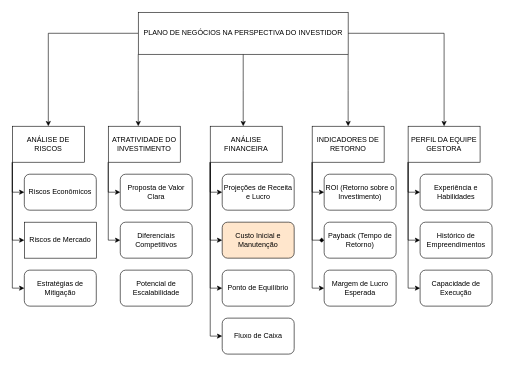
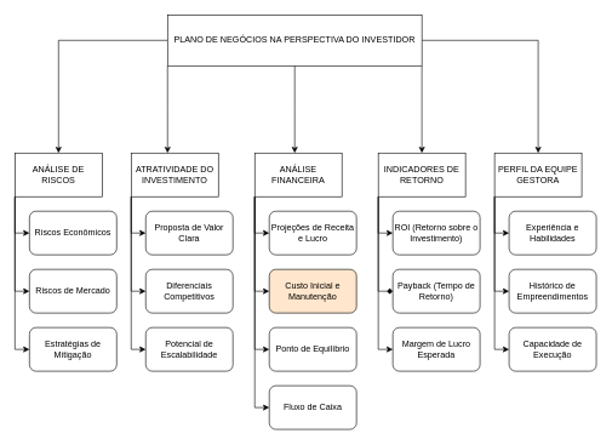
  <mxCell id="0" />
  <mxCell id="1" parent="0" />
  <mxCell id="2" style="rounded=0;orthogonalLoop=1;jettySize=auto;html=1;edgeStyle=orthogonalEdgeStyle;" edge="1" parent="1" source="7"><mxGeometry relative="1" as="geometry"><mxPoint x="405" y="210" as="targetPoint" /></mxGeometry></mxCell>
  <mxCell id="3" style="edgeStyle=orthogonalEdgeStyle;rounded=0;orthogonalLoop=1;jettySize=auto;html=1;exitX=0;exitY=1;exitDx=0;exitDy=0;" edge="1" parent="1" source="7"><mxGeometry relative="1" as="geometry"><mxPoint x="230" y="210" as="targetPoint" /></mxGeometry></mxCell>
  <mxCell id="4" style="edgeStyle=orthogonalEdgeStyle;rounded=0;orthogonalLoop=1;jettySize=auto;html=1;exitX=1;exitY=1;exitDx=0;exitDy=0;" edge="1" parent="1" source="7"><mxGeometry relative="1" as="geometry"><mxPoint x="580" y="210" as="targetPoint" /></mxGeometry></mxCell>
  <mxCell id="5" style="edgeStyle=orthogonalEdgeStyle;rounded=0;orthogonalLoop=1;jettySize=auto;html=1;exitX=0;exitY=0.5;exitDx=0;exitDy=0;entryX=0.5;entryY=0;entryDx=0;entryDy=0;" edge="1" parent="1" source="7" target="31"><mxGeometry relative="1" as="geometry" /></mxCell>
  <mxCell id="6" style="edgeStyle=orthogonalEdgeStyle;rounded=0;orthogonalLoop=1;jettySize=auto;html=1;exitX=1;exitY=0.5;exitDx=0;exitDy=0;entryX=0.5;entryY=0;entryDx=0;entryDy=0;" edge="1" parent="1" source="7" target="27"><mxGeometry relative="1" as="geometry" /></mxCell>
  <mxCell id="7" value="&lt;div&gt;PLANO DE NEGÓCIOS NA PERSPECTIVA DO&amp;nbsp;&lt;span style=&quot;background-color: initial;&quot;&gt;INVESTIDOR&lt;/span&gt;&lt;/div&gt;" style="rounded=0;whiteSpace=wrap;html=1;" vertex="1" parent="1"><mxGeometry x="230" y="20" width="350" height="70" as="geometry" /></mxCell>
  <mxCell id="8" style="edgeStyle=orthogonalEdgeStyle;rounded=0;orthogonalLoop=1;jettySize=auto;html=1;exitX=0;exitY=1;exitDx=0;exitDy=0;entryX=0;entryY=0.5;entryDx=0;entryDy=0;" edge="1" parent="1" source="12" target="37"><mxGeometry relative="1" as="geometry" /></mxCell>
  <mxCell id="9" style="edgeStyle=orthogonalEdgeStyle;rounded=0;orthogonalLoop=1;jettySize=auto;html=1;exitX=0;exitY=1;exitDx=0;exitDy=0;entryX=0;entryY=0.5;entryDx=0;entryDy=0;" edge="1" parent="1" source="12" target="35"><mxGeometry relative="1" as="geometry" /></mxCell>
  <mxCell id="10" style="edgeStyle=orthogonalEdgeStyle;rounded=0;orthogonalLoop=1;jettySize=auto;html=1;exitX=0;exitY=1;exitDx=0;exitDy=0;entryX=0;entryY=0.5;entryDx=0;entryDy=0;" edge="1" parent="1" source="12" target="36"><mxGeometry relative="1" as="geometry" /></mxCell>
  <mxCell id="11" style="edgeStyle=orthogonalEdgeStyle;rounded=0;orthogonalLoop=1;jettySize=auto;html=1;exitX=0;exitY=1;exitDx=0;exitDy=0;entryX=0;entryY=0.5;entryDx=0;entryDy=0;" edge="1" parent="1" source="12" target="44"><mxGeometry relative="1" as="geometry" /></mxCell>
  <mxCell id="12" value="ANÁLISE FINANCEIRA" style="rounded=0;whiteSpace=wrap;html=1;" vertex="1" parent="1"><mxGeometry x="350" y="210" width="120" height="60" as="geometry" /></mxCell>
  <mxCell id="13" style="edgeStyle=orthogonalEdgeStyle;rounded=0;orthogonalLoop=1;jettySize=auto;html=1;exitX=0;exitY=1;exitDx=0;exitDy=0;entryX=0;entryY=0.5;entryDx=0;entryDy=0;" edge="1" parent="1" source="16" target="40"><mxGeometry relative="1" as="geometry" /></mxCell>
  <mxCell id="14" style="edgeStyle=orthogonalEdgeStyle;rounded=0;orthogonalLoop=1;jettySize=auto;html=1;exitX=0;exitY=1;exitDx=0;exitDy=0;entryX=0;entryY=0.5;entryDx=0;entryDy=0;" edge="1" parent="1" source="16" target="38"><mxGeometry relative="1" as="geometry" /></mxCell>
  <mxCell id="15" style="edgeStyle=orthogonalEdgeStyle;rounded=0;orthogonalLoop=1;jettySize=auto;html=1;exitX=0;exitY=1;exitDx=0;exitDy=0;entryX=0;entryY=0.5;entryDx=0;entryDy=0;endArrow=diamond;" edge="1" parent="1" source="16" target="39"><mxGeometry relative="1" as="geometry" /></mxCell>
  <mxCell id="16" value="INDICADORES DE RETORNO" style="rounded=0;whiteSpace=wrap;html=1;" vertex="1" parent="1"><mxGeometry x="520" y="210" width="120" height="60" as="geometry" /></mxCell>
+ <mxCell id="17" style="edgeStyle=orthogonalEdgeStyle;rounded=0;orthogonalLoop=1;jettySize=auto;html=1;exitX=0;exitY=1;exitDx=0;exitDy=0;entryX=0;entryY=0.5;entryDx=0;entryDy=0;" edge="1" parent="1" source="20" target="23"><mxGeometry relative="1" as="geometry"><Array as="points"><mxPoint x="180" y="480" /></Array></mxGeometry></mxCell>
  <mxCell id="18" style="edgeStyle=orthogonalEdgeStyle;rounded=0;orthogonalLoop=1;jettySize=auto;html=1;exitX=0;exitY=1;exitDx=0;exitDy=0;entryX=0;entryY=0.5;entryDx=0;entryDy=0;" edge="1" parent="1" source="20" target="22"><mxGeometry relative="1" as="geometry" /></mxCell>
  <mxCell id="19" style="edgeStyle=orthogonalEdgeStyle;rounded=0;orthogonalLoop=1;jettySize=auto;html=1;exitX=0;exitY=1;exitDx=0;exitDy=0;entryX=0;entryY=0.5;entryDx=0;entryDy=0;" edge="1" parent="1" source="20" target="21"><mxGeometry relative="1" as="geometry" /></mxCell>
  <mxCell id="20" value="ATRATIVIDADE DO INVESTIMENTO" style="rounded=0;whiteSpace=wrap;html=1;" vertex="1" parent="1"><mxGeometry x="180" y="210" width="120" height="60" as="geometry" /></mxCell>
  <mxCell id="21" value="&lt;div&gt;Proposta de Valor Clara&lt;/div&gt;" style="rounded=1;whiteSpace=wrap;html=1;" vertex="1" parent="1"><mxGeometry x="200" y="290" width="120" height="60" as="geometry" /></mxCell>
  <mxCell id="22" value="Diferenciais Competitivos" style="rounded=1;whiteSpace=wrap;html=1;" vertex="1" parent="1"><mxGeometry x="200" y="370" width="120" height="60" as="geometry" /></mxCell>
  <mxCell id="23" value="Potencial de Escalabilidade" style="rounded=1;whiteSpace=wrap;html=1;" vertex="1" parent="1"><mxGeometry x="200" y="450" width="120" height="60" as="geometry" /></mxCell>
  <mxCell id="24" style="edgeStyle=orthogonalEdgeStyle;rounded=0;orthogonalLoop=1;jettySize=auto;html=1;exitX=0;exitY=1;exitDx=0;exitDy=0;entryX=0;entryY=0.5;entryDx=0;entryDy=0;" edge="1" parent="1" source="27" target="43"><mxGeometry relative="1" as="geometry" /></mxCell>
  <mxCell id="25" style="edgeStyle=orthogonalEdgeStyle;rounded=0;orthogonalLoop=1;jettySize=auto;html=1;exitX=0;exitY=1;exitDx=0;exitDy=0;entryX=0;entryY=0.5;entryDx=0;entryDy=0;" edge="1" parent="1" source="27" target="42"><mxGeometry relative="1" as="geometry" /></mxCell>
  <mxCell id="26" style="edgeStyle=orthogonalEdgeStyle;rounded=0;orthogonalLoop=1;jettySize=auto;html=1;exitX=0;exitY=1;exitDx=0;exitDy=0;entryX=0;entryY=0.5;entryDx=0;entryDy=0;" edge="1" parent="1" source="27" target="41"><mxGeometry relative="1" as="geometry" /></mxCell>
  <mxCell id="27" value="PERFIL DA EQUIPE GESTORA" style="rounded=0;whiteSpace=wrap;html=1;" vertex="1" parent="1"><mxGeometry x="680" y="210" width="120" height="60" as="geometry" /></mxCell>
  <mxCell id="28" style="edgeStyle=orthogonalEdgeStyle;rounded=0;orthogonalLoop=1;jettySize=auto;html=1;exitX=0;exitY=1;exitDx=0;exitDy=0;entryX=0;entryY=0.5;entryDx=0;entryDy=0;" edge="1" parent="1" source="31" target="34"><mxGeometry relative="1" as="geometry" /></mxCell>
  <mxCell id="29" style="edgeStyle=orthogonalEdgeStyle;rounded=0;orthogonalLoop=1;jettySize=auto;html=1;exitX=0;exitY=1;exitDx=0;exitDy=0;entryX=0;entryY=0.5;entryDx=0;entryDy=0;" edge="1" parent="1" source="31" target="33"><mxGeometry relative="1" as="geometry" /></mxCell>
  <mxCell id="30" style="edgeStyle=orthogonalEdgeStyle;rounded=0;orthogonalLoop=1;jettySize=auto;html=1;exitX=0;exitY=1;exitDx=0;exitDy=0;entryX=0;entryY=0.5;entryDx=0;entryDy=0;" edge="1" parent="1" source="31" target="32"><mxGeometry relative="1" as="geometry" /></mxCell>
  <mxCell id="31" value="ANÁLISE DE RISCOS" style="rounded=0;whiteSpace=wrap;html=1;" vertex="1" parent="1"><mxGeometry x="20" y="210" width="120" height="60" as="geometry" /></mxCell>
  <mxCell id="32" value="Riscos Econômicos" style="rounded=1;whiteSpace=wrap;html=1;" vertex="1" parent="1"><mxGeometry x="40" y="290" width="120" height="60" as="geometry" /></mxCell>
- <mxCell id="33" value="Riscos de Mercado" style="whiteSpace=wrap;html=1;rounded=0;" vertex="1" parent="1"><mxGeometry x="40" y="370" width="120" height="60" as="geometry" /></mxCell>
+ <mxCell id="33" value="Riscos de Mercado" style="rounded=1;whiteSpace=wrap;html=1;" vertex="1" parent="1"><mxGeometry x="40" y="370" width="120" height="60" as="geometry" /></mxCell>
  <mxCell id="34" value="Estratégias de Mitigação" style="rounded=1;whiteSpace=wrap;html=1;" vertex="1" parent="1"><mxGeometry x="40" y="450" width="120" height="60" as="geometry" /></mxCell>
  <mxCell id="35" value="Projeções de Receita e Lucro" style="rounded=1;whiteSpace=wrap;html=1;" vertex="1" parent="1"><mxGeometry x="370" y="290" width="120" height="60" as="geometry" /></mxCell>
  <mxCell id="36" value="Custo Inicial e Manutenção" style="rounded=1;whiteSpace=wrap;html=1;fillColor=#ffe6cc;" vertex="1" parent="1"><mxGeometry x="370" y="370" width="120" height="60" as="geometry" /></mxCell>
  <mxCell id="37" value="Ponto de Equilíbrio" style="rounded=1;whiteSpace=wrap;html=1;" vertex="1" parent="1"><mxGeometry x="370" y="450" width="120" height="60" as="geometry" /></mxCell>
  <mxCell id="38" value="ROI (Retorno sobre o Investimento)" style="rounded=1;whiteSpace=wrap;html=1;" vertex="1" parent="1"><mxGeometry x="540" y="290" width="120" height="60" as="geometry" /></mxCell>
  <mxCell id="39" value="Payback (Tempo de Retorno)" style="rounded=1;whiteSpace=wrap;html=1;" vertex="1" parent="1"><mxGeometry x="540" y="370" width="120" height="60" as="geometry" /></mxCell>
  <mxCell id="40" value="Margem de Lucro Esperada" style="rounded=1;whiteSpace=wrap;html=1;" vertex="1" parent="1"><mxGeometry x="540" y="450" width="120" height="60" as="geometry" /></mxCell>
  <mxCell id="41" value="Experiência e Habilidades" style="rounded=1;whiteSpace=wrap;html=1;" vertex="1" parent="1"><mxGeometry x="700" y="290" width="120" height="60" as="geometry" /></mxCell>
  <mxCell id="42" value="Histórico de Empreendimentos" style="rounded=1;whiteSpace=wrap;html=1;" vertex="1" parent="1"><mxGeometry x="700" y="370" width="120" height="60" as="geometry" /></mxCell>
  <mxCell id="43" value="&lt;div&gt;Capacidade de Execução&lt;/div&gt;" style="rounded=1;whiteSpace=wrap;html=1;" vertex="1" parent="1"><mxGeometry x="700" y="450" width="120" height="60" as="geometry" /></mxCell>
  <mxCell id="44" value="Fluxo de Caixa" style="rounded=1;whiteSpace=wrap;html=1;" vertex="1" parent="1"><mxGeometry x="370" y="530" width="120" height="60" as="geometry" /></mxCell>
